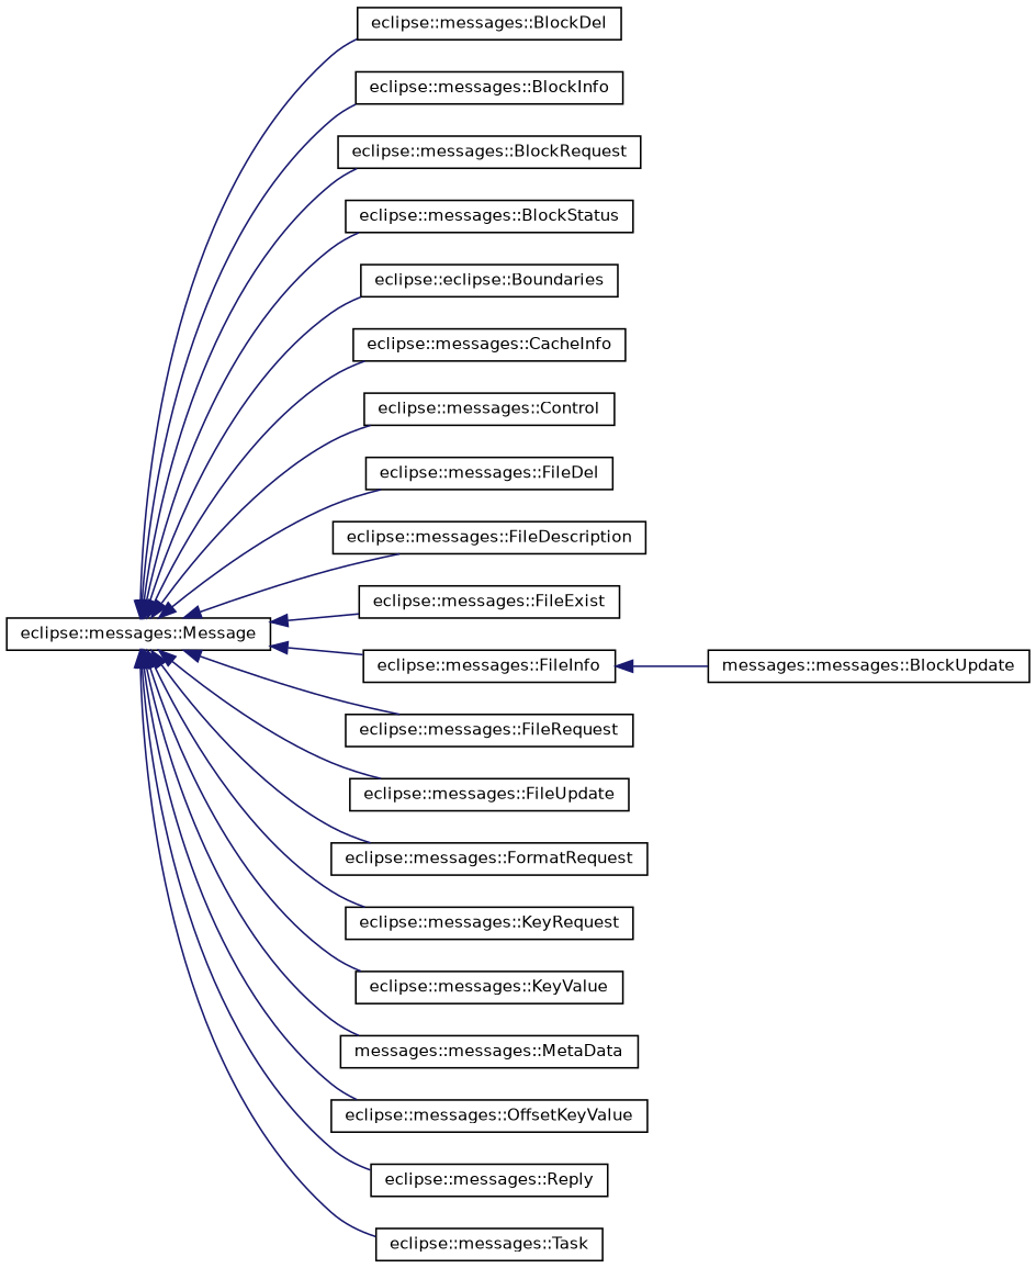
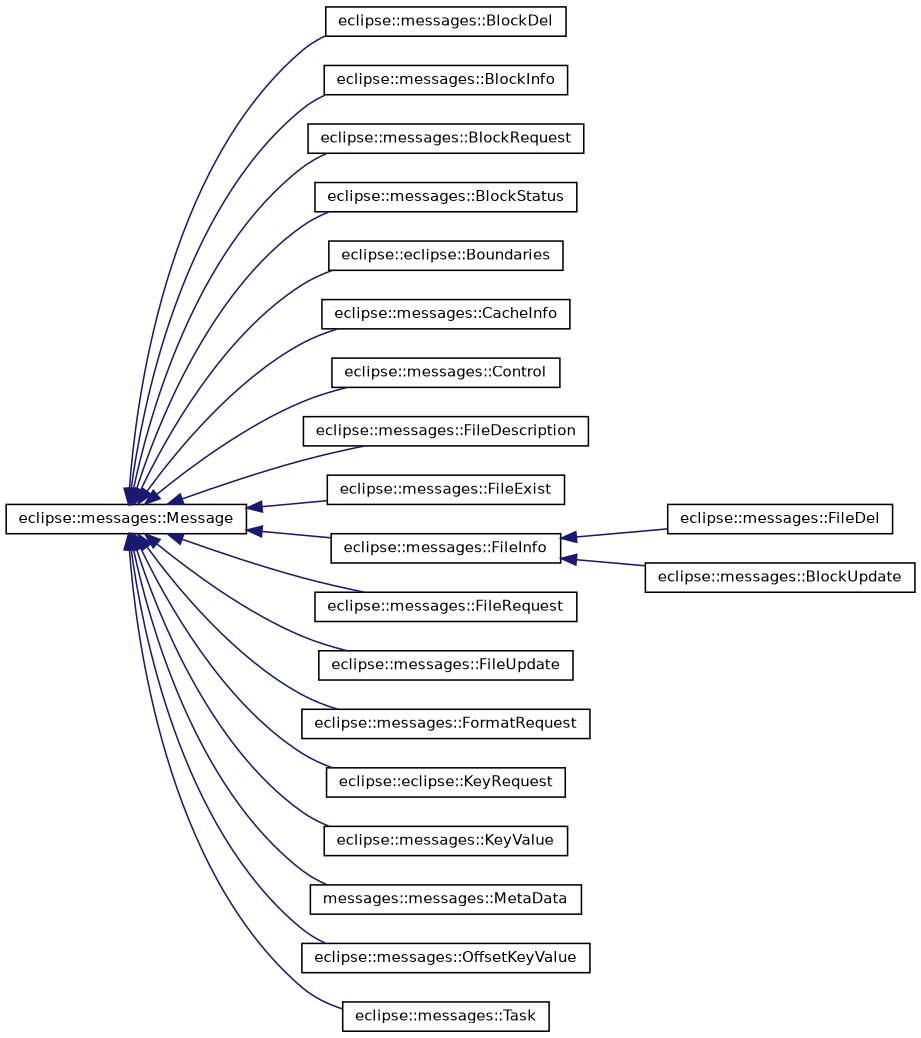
  digraph {
    rankdir=LR
    node [color=black fillcolor=white fontname=Helvetica fontsize=10 shape=record style=filled]
    edge [color=midnightblue dir=back fontname=Helvetica fontsize=10 labelfontname=Helvetica labelfontsize=10 style=solid]
    n1 [height=0.2 label="eclipse::messages::Message" width=0.4]
    n2 [height=0.2 label="eclipse::messages::BlockDel" width=0.4]
    n3 [height=0.2 label="eclipse::messages::BlockInfo" width=0.4]
    n4 [height=0.2 label="eclipse::messages::BlockRequest" width=0.4]
    n5 [height=0.2 label="eclipse::messages::BlockStatus" width=0.4]
    n6 [height=0.2 label="eclipse::eclipse::Boundaries" width=0.4]
    n7 [height=0.2 label="eclipse::messages::CacheInfo" width=0.4]
    n8 [height=0.2 label="eclipse::messages::Control" width=0.4]
    n9 [height=0.2 label="eclipse::messages::FileDel" width=0.4]
    n10 [height=0.2 label="eclipse::messages::FileDescription" width=0.4]
    n11 [height=0.2 label="eclipse::messages::FileExist" width=0.4]
    n12 [height=0.2 label="eclipse::messages::FileInfo" width=0.4]
    n13 [height=0.2 label="eclipse::messages::FileRequest" width=0.4]
    n14 [height=0.2 label="eclipse::messages::FileUpdate" width=0.4]
    n15 [height=0.2 label="eclipse::messages::FormatRequest" width=0.4]
-   n16 [height=0.2 label="eclipse::messages::KeyRequest" width=0.4]
+   n16 [height=0.2 label="eclipse::eclipse::KeyRequest" width=0.4]
    n17 [height=0.2 label="eclipse::messages::KeyValue" width=0.4]
    n18 [height=0.2 label="messages::messages::MetaData" width=0.4]
    n19 [height=0.2 label="eclipse::messages::OffsetKeyValue" width=0.4]
-   n20 [height=0.2 label="eclipse::messages::Reply" width=0.4]
    n21 [height=0.2 label="eclipse::messages::Task" width=0.4]
-   n22 [height=0.2 label="messages::messages::BlockUpdate" width=0.4]
+   n22 [height=0.2 label="eclipse::messages::BlockUpdate" width=0.4]
    n1 -> n2
    n1 -> n3
    n1 -> n4
    n1 -> n5
    n1 -> n6
    n1 -> n7
    n1 -> n8
-   n1 -> n9
+   n12 -> n9
    n1 -> n10
    n1 -> n11
    n1 -> n12
    n1 -> n13
    n1 -> n14
    n1 -> n15
    n1 -> n16
    n1 -> n17
    n1 -> n18
    n1 -> n19
-   n1 -> n20
    n1 -> n21
    n12 -> n22
  }
